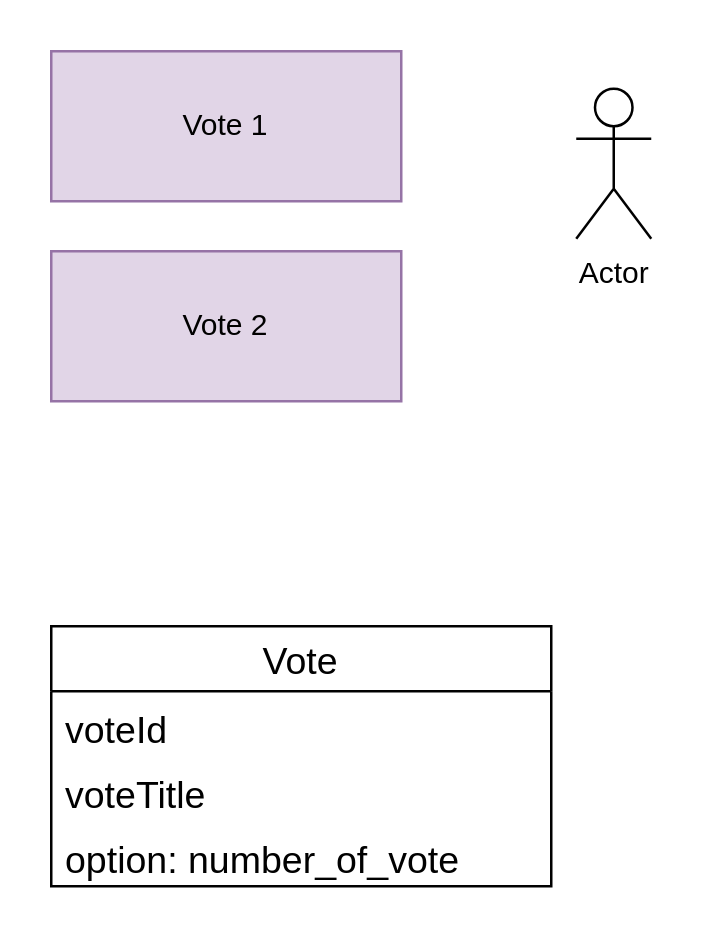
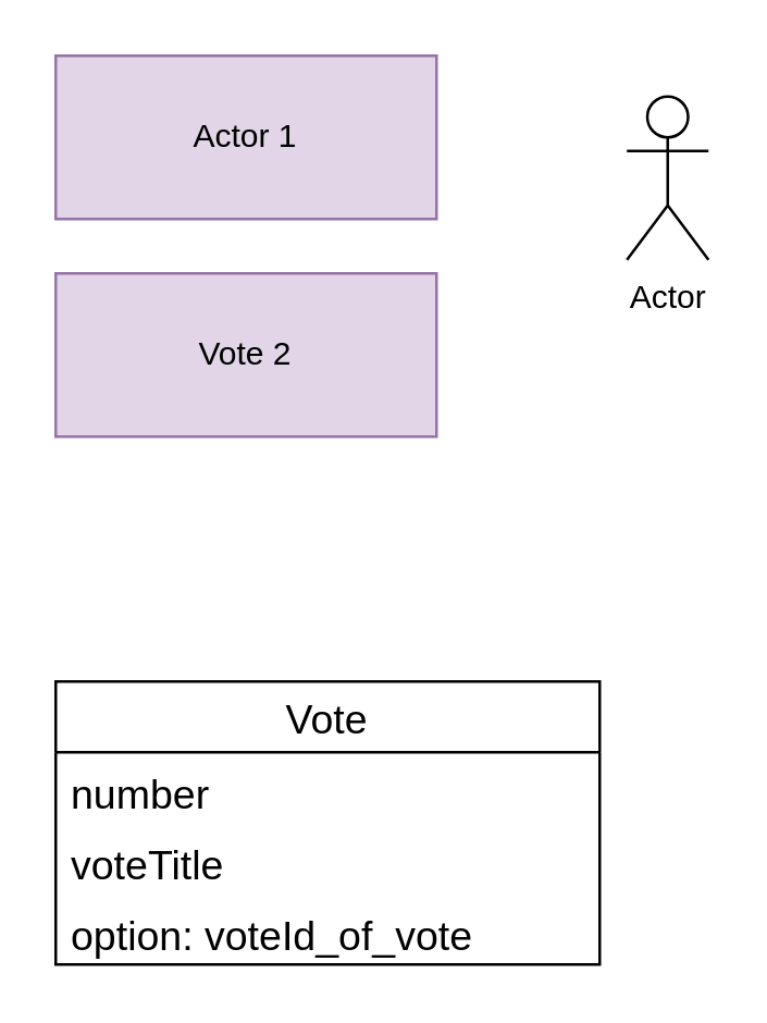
  <mxCell id="0" />
  <mxCell id="1" parent="0" />
  <mxCell id="2" value="Actor" style="shape=umlActor;verticalLabelPosition=bottom;labelBackgroundColor=#ffffff;verticalAlign=top;html=1;outlineConnect=0;" vertex="1" parent="1"><mxGeometry x="230" y="35" width="30" height="60" as="geometry" /></mxCell>
- <mxCell id="3" value="Vote 1" style="rounded=0;whiteSpace=wrap;html=1;fillColor=#e1d5e7;strokeColor=#9673a6;" vertex="1" parent="1"><mxGeometry x="20" y="20" width="140" height="60" as="geometry" /></mxCell>
+ <mxCell id="3" value="Actor 1" style="rounded=0;whiteSpace=wrap;html=1;fillColor=#e1d5e7;strokeColor=#9673a6;" vertex="1" parent="1"><mxGeometry x="20" y="20" width="140" height="60" as="geometry" /></mxCell>
  <mxCell id="4" value="Vote 2" style="rounded=0;whiteSpace=wrap;html=1;fillColor=#e1d5e7;strokeColor=#9673a6;" vertex="1" parent="1"><mxGeometry x="20" y="100" width="140" height="60" as="geometry" /></mxCell>
  <mxCell id="5" value="Vote" style="swimlane;fontStyle=0;childLayout=stackLayout;horizontal=1;startSize=26;fillColor=none;horizontalStack=0;resizeParent=1;resizeParentMax=0;resizeLast=0;collapsible=1;marginBottom=0;fontSize=15;" vertex="1" parent="1"><mxGeometry x="20" y="250" width="200" height="104" as="geometry" /></mxCell>
- <mxCell id="6" value="voteId" style="text;strokeColor=none;fillColor=none;align=left;verticalAlign=top;spacingLeft=4;spacingRight=4;overflow=hidden;rotatable=0;points=[[0,0.5],[1,0.5]];portConstraint=eastwest;fontSize=15;" vertex="1" parent="5"><mxGeometry y="26" width="200" height="26" as="geometry" /></mxCell>
+ <mxCell id="6" value="number" style="text;strokeColor=none;fillColor=none;align=left;verticalAlign=top;spacingLeft=4;spacingRight=4;overflow=hidden;rotatable=0;points=[[0,0.5],[1,0.5]];portConstraint=eastwest;fontSize=15;" vertex="1" parent="5"><mxGeometry y="26" width="200" height="26" as="geometry" /></mxCell>
  <mxCell id="7" value="voteTitle" style="text;strokeColor=none;fillColor=none;align=left;verticalAlign=top;spacingLeft=4;spacingRight=4;overflow=hidden;rotatable=0;points=[[0,0.5],[1,0.5]];portConstraint=eastwest;fontSize=15;" vertex="1" parent="5"><mxGeometry y="52" width="200" height="26" as="geometry" /></mxCell>
- <mxCell id="8" value="option: number_of_vote" style="text;strokeColor=none;fillColor=none;align=left;verticalAlign=top;spacingLeft=4;spacingRight=4;overflow=hidden;rotatable=0;points=[[0,0.5],[1,0.5]];portConstraint=eastwest;fontSize=15;" vertex="1" parent="5"><mxGeometry y="78" width="200" height="26" as="geometry" /></mxCell>
+ <mxCell id="8" value="option: voteId_of_vote" style="text;strokeColor=none;fillColor=none;align=left;verticalAlign=top;spacingLeft=4;spacingRight=4;overflow=hidden;rotatable=0;points=[[0,0.5],[1,0.5]];portConstraint=eastwest;fontSize=15;" vertex="1" parent="5"><mxGeometry y="78" width="200" height="26" as="geometry" /></mxCell>
